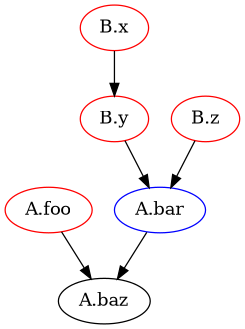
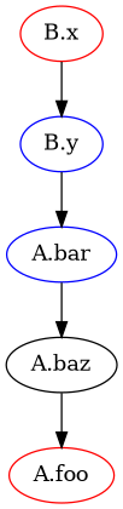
  digraph {
    node [color=red]
    "A.foo"
    "A.baz" [color=""]
    "A.bar" [color=blue]
    "B.x"
-   "B.y"
-   "B.z"
-   "A.foo" -> "A.baz"
+   "B.y" [color=blue]
+   "A.baz" -> "A.foo"
    "A.bar" -> "A.baz"
    "B.x" -> "B.y"
    "B.y" -> "A.bar"
-   "B.z" -> "A.bar"
  }
